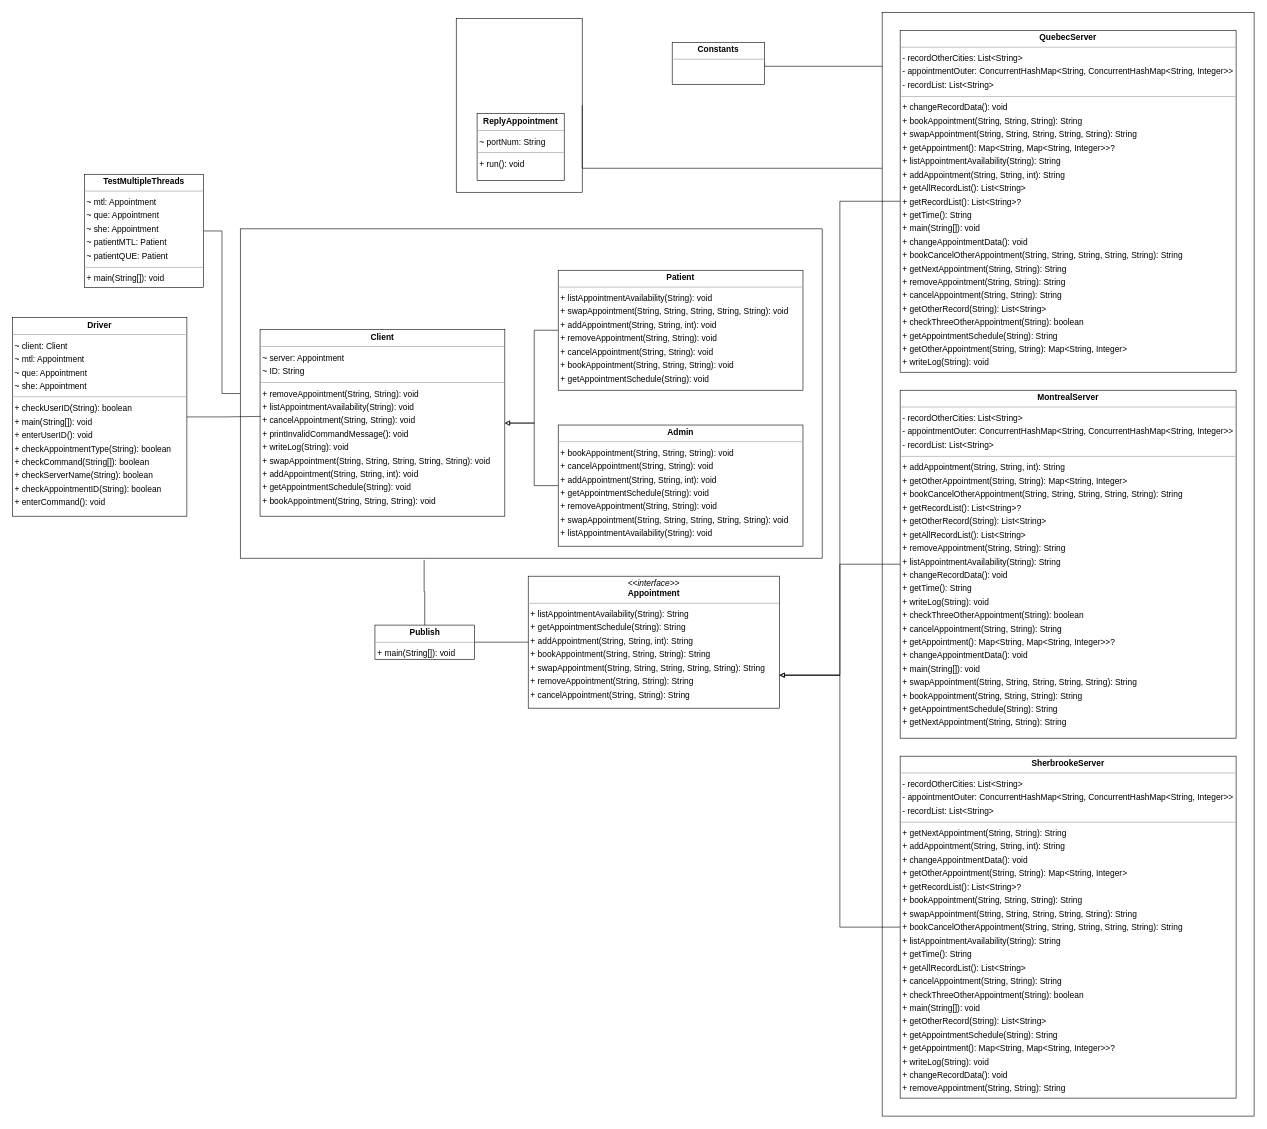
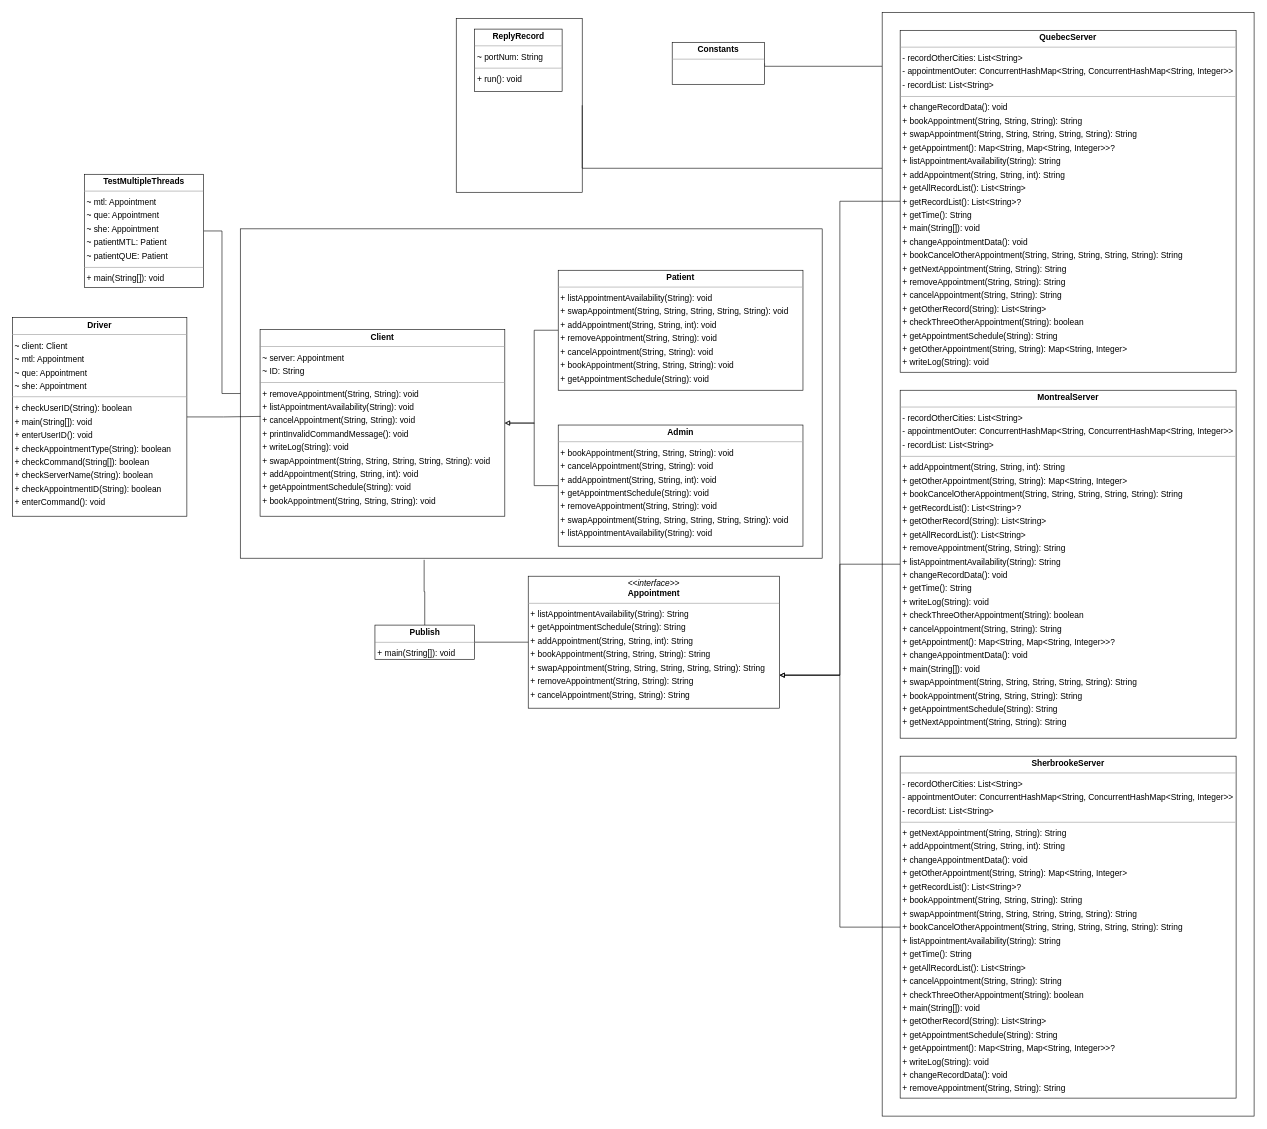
  <mxCell id="0" />
  <mxCell id="1" parent="0" />
  <mxCell id="2" value="" style="rounded=0;whiteSpace=wrap;html=1;" parent="1" vertex="1"><mxGeometry x="760" y="30" width="210" height="290" as="geometry" /></mxCell>
  <mxCell id="3" style="edgeStyle=orthogonalEdgeStyle;rounded=0;orthogonalLoop=1;jettySize=auto;html=1;entryX=1;entryY=0.5;entryDx=0;entryDy=0;endArrow=none;endFill=0;strokeColor=#000000;" parent="1" source="5" target="2" edge="1"><mxGeometry relative="1" as="geometry"><Array as="points"><mxPoint x="970" y="280" /></Array></mxGeometry></mxCell>
  <mxCell id="4" style="edgeStyle=orthogonalEdgeStyle;rounded=0;orthogonalLoop=1;jettySize=auto;html=1;entryX=1;entryY=0.5;entryDx=0;entryDy=0;endArrow=none;endFill=0;strokeColor=#000000;" parent="1" source="5" target="21" edge="1"><mxGeometry relative="1" as="geometry"><Array as="points"><mxPoint x="1274" y="110" /></Array></mxGeometry></mxCell>
  <mxCell id="5" value="" style="rounded=0;whiteSpace=wrap;html=1;" parent="1" vertex="1"><mxGeometry x="1470" y="20" width="620" height="1840" as="geometry" /></mxCell>
  <mxCell id="6" value="" style="rounded=0;whiteSpace=wrap;html=1;" parent="1" vertex="1"><mxGeometry x="400" y="381" width="970" height="549" as="geometry" /></mxCell>
  <mxCell id="7" style="edgeStyle=orthogonalEdgeStyle;rounded=0;orthogonalLoop=1;jettySize=auto;html=1;endArrow=block;endFill=0;strokeColor=#000000;entryX=1;entryY=0.5;entryDx=0;entryDy=0;" parent="1" source="8" target="9" edge="1"><mxGeometry relative="1" as="geometry"><mxPoint x="840" y="700" as="targetPoint" /><Array as="points"><mxPoint x="890" y="809" /><mxPoint x="890" y="705" /></Array></mxGeometry></mxCell>
  <mxCell id="8" value="&lt;p style=&quot;margin:0px;margin-top:4px;text-align:center;&quot;&gt;&lt;b&gt;Admin&lt;/b&gt;&lt;/p&gt;&lt;hr size=&quot;1&quot;/&gt;&lt;p style=&quot;margin:0 0 0 4px;line-height:1.6;&quot;&gt;+ bookAppointment(String, String, String): void&lt;br/&gt;+ cancelAppointment(String, String): void&lt;br/&gt;+ addAppointment(String, String, int): void&lt;br/&gt;+ getAppointmentSchedule(String): void&lt;br/&gt;+ removeAppointment(String, String): void&lt;br/&gt;+ swapAppointment(String, String, String, String, String): void&lt;br/&gt;+ listAppointmentAvailability(String): void&lt;/p&gt;" style="verticalAlign=top;align=left;overflow=fill;fontSize=14;fontFamily=Helvetica;html=1;rounded=0;shadow=0;comic=0;labelBackgroundColor=none;strokeWidth=1;" parent="1" vertex="1"><mxGeometry x="930" y="708" width="408" height="202" as="geometry" /></mxCell>
  <mxCell id="9" value="&lt;p style=&quot;margin: 0px ; margin-top: 4px ; text-align: center&quot;&gt;&lt;b&gt;Client&lt;/b&gt;&lt;/p&gt;&lt;hr size=&quot;1&quot;&gt;&lt;p style=&quot;margin: 0 0 0 4px ; line-height: 1.6&quot;&gt;~ server: Appointment&lt;br&gt;~ ID: String&lt;/p&gt;&lt;hr size=&quot;1&quot;&gt;&lt;p style=&quot;margin: 0 0 0 4px ; line-height: 1.6&quot;&gt;+ removeAppointment(String, String): void&lt;br&gt;+ listAppointmentAvailability(String): void&lt;br&gt;+ cancelAppointment(String, String): void&lt;br&gt;+ printInvalidCommandMessage(): void&lt;br&gt;+ writeLog(String): void&lt;br&gt;+ swapAppointment(String, String, String, String, String): void&lt;br&gt;+ addAppointment(String, String, int): void&lt;br&gt;+ getAppointmentSchedule(String): void&lt;br&gt;+ bookAppointment(String, String, String): void&lt;/p&gt;" style="verticalAlign=top;align=left;overflow=fill;fontSize=14;fontFamily=Helvetica;html=1;rounded=0;shadow=0;comic=0;labelBackgroundColor=none;strokeWidth=1;" parent="1" vertex="1"><mxGeometry x="433" y="549" width="408" height="311" as="geometry" /></mxCell>
  <mxCell id="10" style="edgeStyle=orthogonalEdgeStyle;rounded=0;orthogonalLoop=1;jettySize=auto;html=1;entryX=0.002;entryY=0.465;entryDx=0;entryDy=0;entryPerimeter=0;endArrow=none;endFill=0;" parent="1" source="11" target="9" edge="1"><mxGeometry relative="1" as="geometry" /></mxCell>
  <mxCell id="11" value="&lt;p style=&quot;margin: 0px ; margin-top: 4px ; text-align: center&quot;&gt;&lt;b&gt;Driver&lt;/b&gt;&lt;/p&gt;&lt;hr size=&quot;1&quot;&gt;&lt;p style=&quot;margin: 0 0 0 4px ; line-height: 1.6&quot;&gt;~ client: Client&lt;br&gt;&lt;span style=&quot;background-color: rgb(255 , 255 , 255)&quot;&gt;~ mtl: Appointment&lt;/span&gt;&lt;br style=&quot;background-color: rgb(255 , 255 , 255)&quot;&gt;&lt;span style=&quot;background-color: rgb(255 , 255 , 255)&quot;&gt;~ que: Appointment&lt;/span&gt;&lt;br style=&quot;background-color: rgb(255 , 255 , 255)&quot;&gt;&lt;span style=&quot;background-color: rgb(255 , 255 , 255)&quot;&gt;~ she: Appointment&lt;/span&gt;&lt;br&gt;&lt;/p&gt;&lt;hr size=&quot;1&quot;&gt;&lt;p style=&quot;margin: 0 0 0 4px ; line-height: 1.6&quot;&gt;+ checkUserID(String): boolean&lt;br&gt;+ main(String[]): void&lt;br&gt;+ enterUserID(): void&lt;br&gt;+ checkAppointmentType(String): boolean&lt;br&gt;+ checkCommand(String[]): boolean&lt;br&gt;+ checkServerName(String): boolean&lt;br&gt;+ checkAppointmentID(String): boolean&lt;br&gt;+ enterCommand(): void&lt;/p&gt;" style="verticalAlign=top;align=left;overflow=fill;fontSize=14;fontFamily=Helvetica;html=1;rounded=0;shadow=0;comic=0;labelBackgroundColor=none;strokeWidth=1;" parent="1" vertex="1"><mxGeometry x="20" y="529" width="291" height="331" as="geometry" /></mxCell>
  <mxCell id="12" style="edgeStyle=orthogonalEdgeStyle;rounded=0;orthogonalLoop=1;jettySize=auto;html=1;entryX=1;entryY=0.75;entryDx=0;entryDy=0;endArrow=block;endFill=0;" parent="1" source="13" target="25" edge="1"><mxGeometry relative="1" as="geometry" /></mxCell>
  <mxCell id="13" value="&lt;p style=&quot;margin: 0px ; margin-top: 4px ; text-align: center&quot;&gt;&lt;b&gt;MontrealServer&lt;/b&gt;&lt;/p&gt;&lt;hr size=&quot;1&quot;&gt;&lt;p style=&quot;margin: 0 0 0 4px ; line-height: 1.6&quot;&gt;&lt;span style=&quot;background-color: rgb(255 , 255 , 255)&quot;&gt;- recordOtherCities: List&amp;lt;String&amp;gt;&lt;/span&gt;&lt;br style=&quot;background-color: rgb(255 , 255 , 255)&quot;&gt;&lt;span style=&quot;background-color: rgb(255 , 255 , 255)&quot;&gt;- appointmentOuter: ConcurrentHashMap&amp;lt;String, ConcurrentHashMap&amp;lt;String, Integer&amp;gt;&amp;gt;&lt;/span&gt;&lt;br style=&quot;background-color: rgb(255 , 255 , 255)&quot;&gt;&lt;span style=&quot;background-color: rgb(255 , 255 , 255)&quot;&gt;- recordList: List&amp;lt;String&amp;gt;&lt;/span&gt;&lt;/p&gt;&lt;hr size=&quot;1&quot;&gt;&lt;p style=&quot;margin: 0 0 0 4px ; line-height: 1.6&quot;&gt;+ addAppointment(String, String, int): String&lt;br&gt;+ getOtherAppointment(String, String): Map&amp;lt;String, Integer&amp;gt;&lt;br&gt;+ bookCancelOtherAppointment(String, String, String, String, String): String&lt;br&gt;+ getRecordList(): List&amp;lt;String&amp;gt;?&lt;br&gt;+ getOtherRecord(String): List&amp;lt;String&amp;gt;&lt;br&gt;+ getAllRecordList(): List&amp;lt;String&amp;gt;&lt;br&gt;+ removeAppointment(String, String): String&lt;br&gt;+ listAppointmentAvailability(String): String&lt;br&gt;+ changeRecordData(): void&lt;br&gt;+ getTime(): String&lt;br&gt;+ writeLog(String): void&lt;br&gt;+ checkThreeOtherAppointment(String): boolean&lt;br&gt;+ cancelAppointment(String, String): String&lt;br&gt;+ getAppointment(): Map&amp;lt;String, Map&amp;lt;String, Integer&amp;gt;&amp;gt;?&lt;br&gt;+ changeAppointmentData(): void&lt;br&gt;+ main(String[]): void&lt;br&gt;+ swapAppointment(String, String, String, String, String): String&lt;br&gt;+ bookAppointment(String, String, String): String&lt;br&gt;+ getAppointmentSchedule(String): String&lt;br&gt;+ getNextAppointment(String, String): String&lt;/p&gt;" style="verticalAlign=top;align=left;overflow=fill;fontSize=14;fontFamily=Helvetica;html=1;rounded=0;shadow=0;comic=0;labelBackgroundColor=none;strokeWidth=1;" parent="1" vertex="1"><mxGeometry x="1500" y="650" width="560" height="580" as="geometry" /></mxCell>
  <mxCell id="14" style="edgeStyle=orthogonalEdgeStyle;rounded=0;orthogonalLoop=1;jettySize=auto;html=1;endArrow=block;endFill=0;strokeColor=#000000;" parent="1" source="15" target="9" edge="1"><mxGeometry relative="1" as="geometry"><Array as="points"><mxPoint x="890" y="550" /><mxPoint x="890" y="705" /></Array></mxGeometry></mxCell>
  <mxCell id="15" value="&lt;p style=&quot;margin:0px;margin-top:4px;text-align:center;&quot;&gt;&lt;b&gt;Patient&lt;/b&gt;&lt;/p&gt;&lt;hr size=&quot;1&quot;/&gt;&lt;p style=&quot;margin:0 0 0 4px;line-height:1.6;&quot;&gt;+ listAppointmentAvailability(String): void&lt;br/&gt;+ swapAppointment(String, String, String, String, String): void&lt;br/&gt;+ addAppointment(String, String, int): void&lt;br/&gt;+ removeAppointment(String, String): void&lt;br/&gt;+ cancelAppointment(String, String): void&lt;br/&gt;+ bookAppointment(String, String, String): void&lt;br/&gt;+ getAppointmentSchedule(String): void&lt;/p&gt;" style="verticalAlign=top;align=left;overflow=fill;fontSize=14;fontFamily=Helvetica;html=1;rounded=0;shadow=0;comic=0;labelBackgroundColor=none;strokeWidth=1;" parent="1" vertex="1"><mxGeometry x="930" y="450" width="408" height="200" as="geometry" /></mxCell>
  <mxCell id="16" style="edgeStyle=orthogonalEdgeStyle;rounded=0;orthogonalLoop=1;jettySize=auto;html=1;entryX=1;entryY=0.75;entryDx=0;entryDy=0;endArrow=block;endFill=0;" parent="1" source="17" target="25" edge="1"><mxGeometry relative="1" as="geometry" /></mxCell>
  <mxCell id="17" value="&lt;p style=&quot;margin: 0px ; margin-top: 4px ; text-align: center&quot;&gt;&lt;b&gt;QuebecServer&lt;/b&gt;&lt;/p&gt;&lt;hr size=&quot;1&quot;&gt;&lt;p style=&quot;margin: 0 0 0 4px ; line-height: 1.6&quot;&gt;&lt;span style=&quot;background-color: rgb(255 , 255 , 255)&quot;&gt;- recordOtherCities: List&amp;lt;String&amp;gt;&lt;/span&gt;&lt;br style=&quot;background-color: rgb(255 , 255 , 255)&quot;&gt;&lt;span style=&quot;background-color: rgb(255 , 255 , 255)&quot;&gt;- appointmentOuter: ConcurrentHashMap&amp;lt;String, ConcurrentHashMap&amp;lt;String, Integer&amp;gt;&amp;gt;&lt;/span&gt;&lt;br style=&quot;background-color: rgb(255 , 255 , 255)&quot;&gt;&lt;span style=&quot;background-color: rgb(255 , 255 , 255)&quot;&gt;- recordList: List&amp;lt;String&amp;gt;&lt;/span&gt;&lt;/p&gt;&lt;hr size=&quot;1&quot;&gt;&lt;p style=&quot;margin: 0 0 0 4px ; line-height: 1.6&quot;&gt;+ changeRecordData(): void&lt;br&gt;+ bookAppointment(String, String, String): String&lt;br&gt;+ swapAppointment(String, String, String, String, String): String&lt;br&gt;+ getAppointment(): Map&amp;lt;String, Map&amp;lt;String, Integer&amp;gt;&amp;gt;?&lt;br&gt;+ listAppointmentAvailability(String): String&lt;br&gt;+ addAppointment(String, String, int): String&lt;br&gt;+ getAllRecordList(): List&amp;lt;String&amp;gt;&lt;br&gt;+ getRecordList(): List&amp;lt;String&amp;gt;?&lt;br&gt;+ getTime(): String&lt;br&gt;+ main(String[]): void&lt;br&gt;+ changeAppointmentData(): void&lt;br&gt;+ bookCancelOtherAppointment(String, String, String, String, String): String&lt;br&gt;+ getNextAppointment(String, String): String&lt;br&gt;+ removeAppointment(String, String): String&lt;br&gt;+ cancelAppointment(String, String): String&lt;br&gt;+ getOtherRecord(String): List&amp;lt;String&amp;gt;&lt;br&gt;+ checkThreeOtherAppointment(String): boolean&lt;br&gt;+ getAppointmentSchedule(String): String&lt;br&gt;+ getOtherAppointment(String, String): Map&amp;lt;String, Integer&amp;gt;&lt;br&gt;+ writeLog(String): void&lt;/p&gt;" style="verticalAlign=top;align=left;overflow=fill;fontSize=14;fontFamily=Helvetica;html=1;rounded=0;shadow=0;comic=0;labelBackgroundColor=none;strokeWidth=1;" parent="1" vertex="1"><mxGeometry x="1500" y="50" width="560" height="570" as="geometry" /></mxCell>
  <mxCell id="18" style="edgeStyle=orthogonalEdgeStyle;rounded=0;orthogonalLoop=1;jettySize=auto;html=1;entryX=1;entryY=0.75;entryDx=0;entryDy=0;endArrow=block;endFill=0;" parent="1" source="19" target="25" edge="1"><mxGeometry relative="1" as="geometry" /></mxCell>
  <mxCell id="19" value="&lt;p style=&quot;margin: 0px ; margin-top: 4px ; text-align: center&quot;&gt;&lt;b&gt;SherbrookeServer&lt;/b&gt;&lt;/p&gt;&lt;hr size=&quot;1&quot;&gt;&lt;p style=&quot;margin: 0 0 0 4px ; line-height: 1.6&quot;&gt;&lt;span style=&quot;background-color: rgb(255 , 255 , 255)&quot;&gt;- recordOtherCities: List&amp;lt;String&amp;gt;&lt;/span&gt;&lt;br style=&quot;background-color: rgb(255 , 255 , 255)&quot;&gt;&lt;span style=&quot;background-color: rgb(255 , 255 , 255)&quot;&gt;- appointmentOuter: ConcurrentHashMap&amp;lt;String, ConcurrentHashMap&amp;lt;String, Integer&amp;gt;&amp;gt;&lt;/span&gt;&lt;br style=&quot;background-color: rgb(255 , 255 , 255)&quot;&gt;&lt;span style=&quot;background-color: rgb(255 , 255 , 255)&quot;&gt;- recordList: List&amp;lt;String&amp;gt;&lt;/span&gt;&lt;br&gt;&lt;/p&gt;&lt;hr size=&quot;1&quot;&gt;&lt;p style=&quot;margin: 0 0 0 4px ; line-height: 1.6&quot;&gt;+ getNextAppointment(String, String): String&lt;br&gt;+ addAppointment(String, String, int): String&lt;br&gt;+ changeAppointmentData(): void&lt;br&gt;+ getOtherAppointment(String, String): Map&amp;lt;String, Integer&amp;gt;&lt;br&gt;+ getRecordList(): List&amp;lt;String&amp;gt;?&lt;br&gt;+ bookAppointment(String, String, String): String&lt;br&gt;+ swapAppointment(String, String, String, String, String): String&lt;br&gt;+ bookCancelOtherAppointment(String, String, String, String, String): String&lt;br&gt;+ listAppointmentAvailability(String): String&lt;br&gt;+ getTime(): String&lt;br&gt;+ getAllRecordList(): List&amp;lt;String&amp;gt;&lt;br&gt;+ cancelAppointment(String, String): String&lt;br&gt;+ checkThreeOtherAppointment(String): boolean&lt;br&gt;+ main(String[]): void&lt;br&gt;+ getOtherRecord(String): List&amp;lt;String&amp;gt;&lt;br&gt;+ getAppointmentSchedule(String): String&lt;br&gt;+ getAppointment(): Map&amp;lt;String, Map&amp;lt;String, Integer&amp;gt;&amp;gt;?&lt;br&gt;+ writeLog(String): void&lt;br&gt;+ changeRecordData(): void&lt;br&gt;+ removeAppointment(String, String): String&lt;/p&gt;" style="verticalAlign=top;align=left;overflow=fill;fontSize=14;fontFamily=Helvetica;html=1;rounded=0;shadow=0;comic=0;labelBackgroundColor=none;strokeWidth=1;" parent="1" vertex="1"><mxGeometry x="1500" y="1260" width="560" height="570" as="geometry" /></mxCell>
+ <mxCell id="20" value="&lt;p style=&quot;margin:0px;margin-top:4px;text-align:center;&quot;&gt;&lt;b&gt;ReplyRecord&lt;/b&gt;&lt;/p&gt;&lt;hr size=&quot;1&quot;/&gt;&lt;p style=&quot;margin:0 0 0 4px;line-height:1.6;&quot;&gt;~ portNum: String&lt;/p&gt;&lt;hr size=&quot;1&quot;/&gt;&lt;p style=&quot;margin:0 0 0 4px;line-height:1.6;&quot;&gt;+ run(): void&lt;/p&gt;" style="verticalAlign=top;align=left;overflow=fill;fontSize=14;fontFamily=Helvetica;html=1;rounded=0;shadow=0;comic=0;labelBackgroundColor=none;strokeWidth=1;" parent="1" vertex="1"><mxGeometry x="790.5" y="48" width="146" height="104" as="geometry" /></mxCell>
  <mxCell id="21" value="&lt;p style=&quot;margin: 0px ; margin-top: 4px ; text-align: center&quot;&gt;&lt;b&gt;Constants&lt;/b&gt;&lt;/p&gt;&lt;hr size=&quot;1&quot;&gt;&lt;p style=&quot;margin: 0 0 0 4px ; line-height: 1.6&quot;&gt;&lt;br&gt;&lt;/p&gt;" style="verticalAlign=top;align=left;overflow=fill;fontSize=14;fontFamily=Helvetica;html=1;rounded=0;shadow=0;comic=0;labelBackgroundColor=none;strokeWidth=1;" parent="1" vertex="1"><mxGeometry x="1120" y="70" width="154" height="70" as="geometry" /></mxCell>
- <mxCell id="22" value="&lt;p style=&quot;margin:0px;margin-top:4px;text-align:center;&quot;&gt;&lt;b&gt;ReplyAppointment&lt;/b&gt;&lt;/p&gt;&lt;hr size=&quot;1&quot;/&gt;&lt;p style=&quot;margin:0 0 0 4px;line-height:1.6;&quot;&gt;~ portNum: String&lt;/p&gt;&lt;hr size=&quot;1&quot;/&gt;&lt;p style=&quot;margin:0 0 0 4px;line-height:1.6;&quot;&gt;+ run(): void&lt;/p&gt;" style="verticalAlign=top;align=left;overflow=fill;fontSize=14;fontFamily=Helvetica;html=1;rounded=0;shadow=0;comic=0;labelBackgroundColor=none;strokeWidth=1;" parent="1" vertex="1"><mxGeometry x="794.75" y="188.5" width="145.25" height="112" as="geometry" /></mxCell>
  <mxCell id="23" style="edgeStyle=orthogonalEdgeStyle;rounded=0;orthogonalLoop=1;jettySize=auto;html=1;endArrow=none;endFill=0;" parent="1" source="24" target="6" edge="1"><mxGeometry relative="1" as="geometry" /></mxCell>
  <mxCell id="24" value="&lt;p style=&quot;margin: 0px ; margin-top: 4px ; text-align: center&quot;&gt;&lt;b&gt;TestMultipleThreads&lt;/b&gt;&lt;/p&gt;&lt;hr size=&quot;1&quot;&gt;&lt;p style=&quot;margin: 0 0 0 4px ; line-height: 1.6&quot;&gt;&lt;span style=&quot;background-color: rgb(255 , 255 , 255)&quot;&gt;~ mtl: Appointment&lt;/span&gt;&lt;br style=&quot;background-color: rgb(255 , 255 , 255)&quot;&gt;&lt;span style=&quot;background-color: rgb(255 , 255 , 255)&quot;&gt;~ que: Appointment&lt;/span&gt;&lt;br style=&quot;background-color: rgb(255 , 255 , 255)&quot;&gt;&lt;span style=&quot;background-color: rgb(255 , 255 , 255)&quot;&gt;~ she: Appointment&lt;/span&gt;&lt;br&gt;~ patientMTL: Patient&lt;br&gt;~ patientQUE: Patient&lt;/p&gt;&lt;hr size=&quot;1&quot;&gt;&lt;p style=&quot;margin: 0 0 0 4px ; line-height: 1.6&quot;&gt;+ main(String[]): void&lt;/p&gt;" style="verticalAlign=top;align=left;overflow=fill;fontSize=14;fontFamily=Helvetica;html=1;rounded=0;shadow=0;comic=0;labelBackgroundColor=none;strokeWidth=1;" parent="1" vertex="1"><mxGeometry x="140" y="290" width="199" height="189" as="geometry" /></mxCell>
  <mxCell id="25" value="&lt;p style=&quot;margin: 0px ; margin-top: 4px ; text-align: center&quot;&gt;&lt;i&gt;&amp;lt;&amp;lt;interface&amp;gt;&amp;gt;&lt;/i&gt;&lt;br&gt;&lt;b&gt;Appointment&lt;/b&gt;&lt;/p&gt;&lt;hr size=&quot;1&quot;&gt;&lt;p style=&quot;margin: 0 0 0 4px ; line-height: 1.6&quot;&gt;+ listAppointmentAvailability(String): String&lt;br&gt;+ getAppointmentSchedule(String): String&lt;br&gt;+ addAppointment(String, String, int): String&lt;br&gt;+ bookAppointment(String, String, String): String&lt;br&gt;+ swapAppointment(String, String, String, String, String): String&lt;br&gt;+ removeAppointment(String, String): String&lt;br&gt;+ cancelAppointment(String, String): String&lt;/p&gt;" style="verticalAlign=top;align=left;overflow=fill;fontSize=14;fontFamily=Helvetica;html=1;rounded=0;shadow=0;comic=0;labelBackgroundColor=none;strokeWidth=1;" parent="1" vertex="1"><mxGeometry x="880" y="960" width="419" height="220" as="geometry" /></mxCell>
  <mxCell id="26" style="edgeStyle=orthogonalEdgeStyle;rounded=0;orthogonalLoop=1;jettySize=auto;html=1;endArrow=none;endFill=0;" parent="1" source="28" target="25" edge="1"><mxGeometry relative="1" as="geometry" /></mxCell>
  <mxCell id="27" style="edgeStyle=orthogonalEdgeStyle;rounded=0;orthogonalLoop=1;jettySize=auto;html=1;entryX=0.316;entryY=1.005;entryDx=0;entryDy=0;entryPerimeter=0;endArrow=none;endFill=0;" parent="1" source="28" target="6" edge="1"><mxGeometry relative="1" as="geometry" /></mxCell>
  <mxCell id="28" value="&lt;p style=&quot;margin:0px;margin-top:4px;text-align:center;&quot;&gt;&lt;b&gt;Publish&lt;/b&gt;&lt;/p&gt;&lt;hr size=&quot;1&quot;/&gt;&lt;p style=&quot;margin:0 0 0 4px;line-height:1.6;&quot;&gt;+ main(String[]): void&lt;/p&gt;" style="verticalAlign=top;align=left;overflow=fill;fontSize=14;fontFamily=Helvetica;html=1;rounded=0;shadow=0;comic=0;labelBackgroundColor=none;strokeWidth=1;" parent="1" vertex="1"><mxGeometry x="624.5" y="1041.5" width="166" height="57" as="geometry" /></mxCell>
